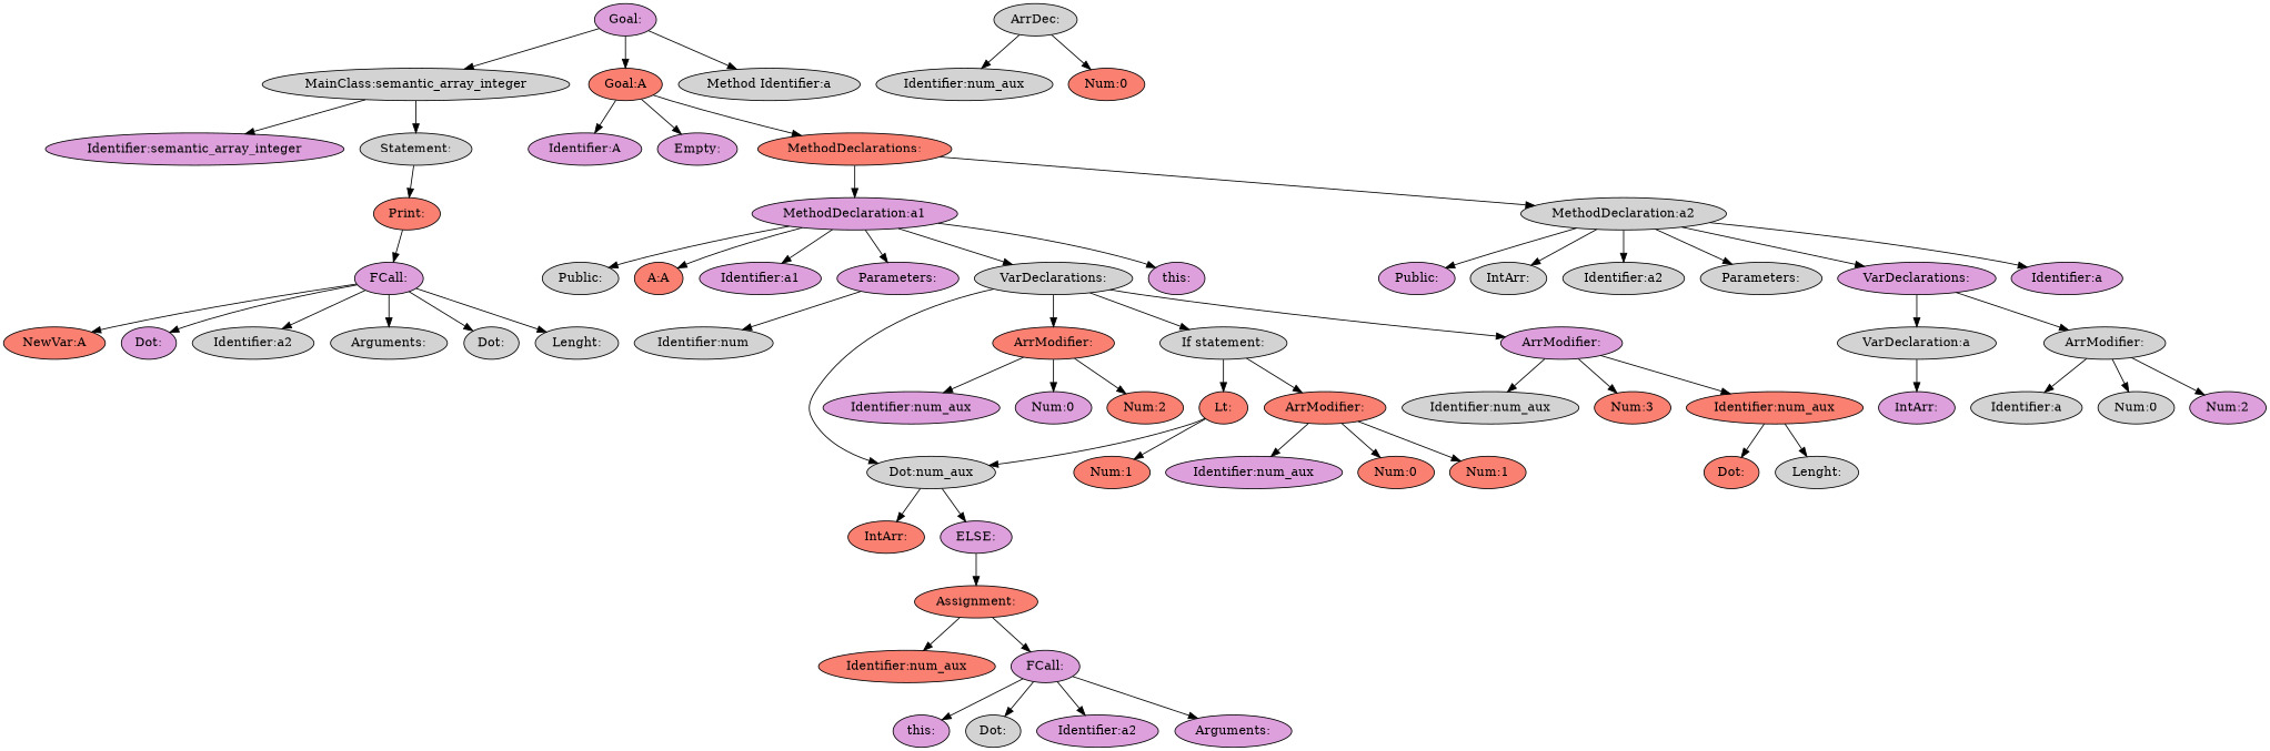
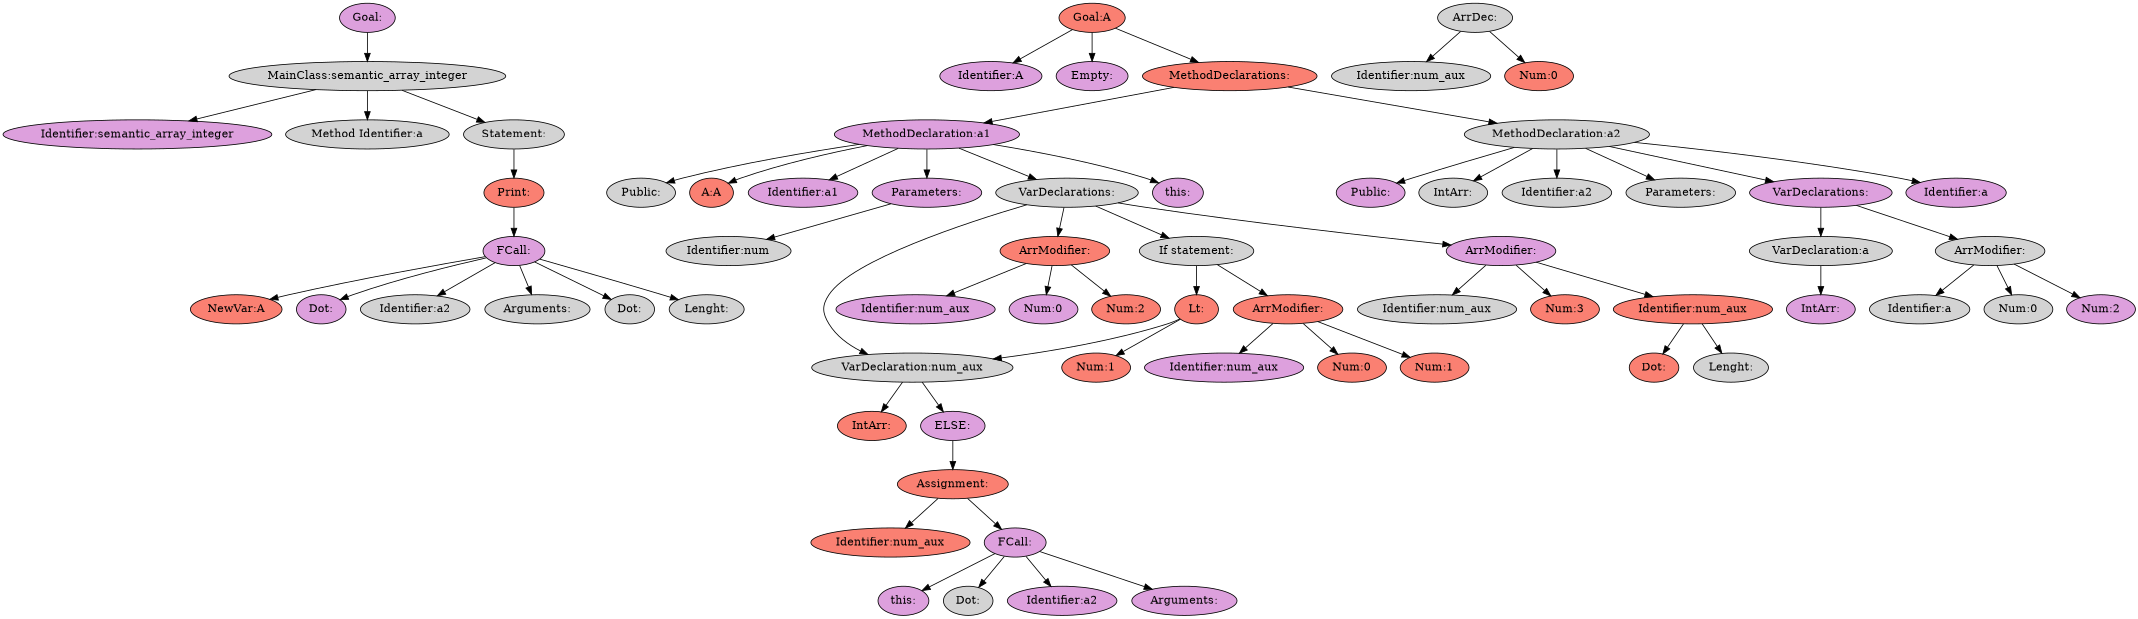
  digraph {
    node [fillcolor=lightgrey style=filled]
    n1 [fillcolor=plum label="Goal:"]
    n2 [label="MainClass:semantic_array_integer"]
    n3 [fillcolor=salmon label="Goal:A"]
    n4 [fillcolor=plum label="Identifier:semantic_array_integer"]
    n5 [label="Method Identifier:a"]
    n6 [label="Statement:"]
    n7 [fillcolor=plum label="Identifier:A"]
    n8 [fillcolor=plum label="Empty:"]
    n9 [fillcolor=salmon label="MethodDeclarations:"]
    n10 [fillcolor=salmon label="Print:"]
    n11 [fillcolor=plum label="FCall:"]
    n12 [fillcolor=salmon label="NewVar:A"]
    n13 [fillcolor=plum label="Dot:"]
    n14 [label="Identifier:a2"]
    n15 [label="Arguments:"]
    n16 [label="Dot:"]
    n17 [label="Lenght:"]
    n18 [fillcolor=plum label="MethodDeclaration:a1"]
    n19 [label="MethodDeclaration:a2"]
    n20 [label="Public:"]
    n21 [fillcolor=salmon label="A:A"]
    n22 [fillcolor=plum label="Identifier:a1"]
    n23 [fillcolor=plum label="Parameters:"]
    n24 [label="VarDeclarations:"]
    n25 [fillcolor=plum label="this:"]
    n26 [fillcolor=plum label="Public:"]
    n27 [label="IntArr:"]
    n28 [label="Identifier:a2"]
    n29 [label="Parameters:"]
    n30 [fillcolor=plum label="VarDeclarations:"]
    n31 [fillcolor=plum label="Identifier:a"]
    n32 [label="Identifier:num"]
-   n33 [label="Dot:num_aux"]
+   n33 [label="VarDeclaration:num_aux"]
    n34 [fillcolor=salmon label="ArrModifier:"]
    n35 [label="If statement:"]
    n36 [fillcolor=plum label="ArrModifier:"]
    n37 [fillcolor=salmon label="IntArr:"]
    n38 [fillcolor=plum label="ELSE:"]
    n39 [fillcolor=plum label="Identifier:num_aux"]
    n40 [fillcolor=plum label="Num:0"]
    n41 [fillcolor=salmon label="Num:2"]
    n42 [fillcolor=salmon label="Lt:"]
    n43 [fillcolor=salmon label="ArrModifier:"]
    n44 [label="Identifier:num_aux"]
    n45 [fillcolor=salmon label="Num:3"]
    n46 [fillcolor=salmon label="Identifier:num_aux"]
    n47 [fillcolor=salmon label="Num:1"]
    n48 [fillcolor=plum label="Identifier:num_aux"]
    n49 [fillcolor=salmon label="Num:0"]
    n50 [fillcolor=salmon label="Num:1"]
    n51 [fillcolor=salmon label="Assignment:"]
    n52 [label="ArrDec:"]
    n53 [label="Identifier:num_aux"]
    n54 [fillcolor=salmon label="Num:0"]
    n55 [fillcolor=salmon label="Identifier:num_aux"]
    n56 [fillcolor=plum label="FCall:"]
    n57 [fillcolor=plum label="this:"]
    n58 [label="Dot:"]
    n59 [fillcolor=plum label="Identifier:a2"]
    n60 [fillcolor=plum label="Arguments:"]
    n61 [fillcolor=salmon label="Dot:"]
    n62 [label="Lenght:"]
    n63 [label="VarDeclaration:a"]
    n64 [label="ArrModifier:"]
    n65 [fillcolor=plum label="IntArr:"]
    n66 [label="Identifier:a"]
    n67 [label="Num:0"]
    n68 [fillcolor=plum label="Num:2"]
    n1 -> n2
-   n1 -> n3
    n2 -> n4
-   n1 -> n5
+   n2 -> n5
    n2 -> n6
    n3 -> n7
    n3 -> n8
    n3 -> n9
    n6 -> n10
    n9 -> n18
    n9 -> n19
    n10 -> n11
    n11 -> n12
    n11 -> n13
    n11 -> n14
    n11 -> n15
    n11 -> n16
    n11 -> n17
    n18 -> n20
    n18 -> n21
    n18 -> n22
    n18 -> n23
    n18 -> n24
    n18 -> n25
    n19 -> n26
    n19 -> n27
    n19 -> n28
    n19 -> n29
    n19 -> n30
    n19 -> n31
    n23 -> n32
    n24 -> n33
    n24 -> n34
    n24 -> n35
    n24 -> n36
    n30 -> n63
    n30 -> n64
    n33 -> n37
    n33 -> n38
    n34 -> n39
    n34 -> n40
    n34 -> n41
    n35 -> n42
    n35 -> n43
    n36 -> n44
    n36 -> n45
    n36 -> n46
    n38 -> n51
    n42 -> n33
    n42 -> n47
    n43 -> n48
    n43 -> n49
    n43 -> n50
    n46 -> n61
    n46 -> n62
    n51 -> n55
    n51 -> n56
    n52 -> n53
    n52 -> n54
    n56 -> n57
    n56 -> n58
    n56 -> n59
    n56 -> n60
    n63 -> n65
    n64 -> n66
    n64 -> n67
    n64 -> n68
  }
